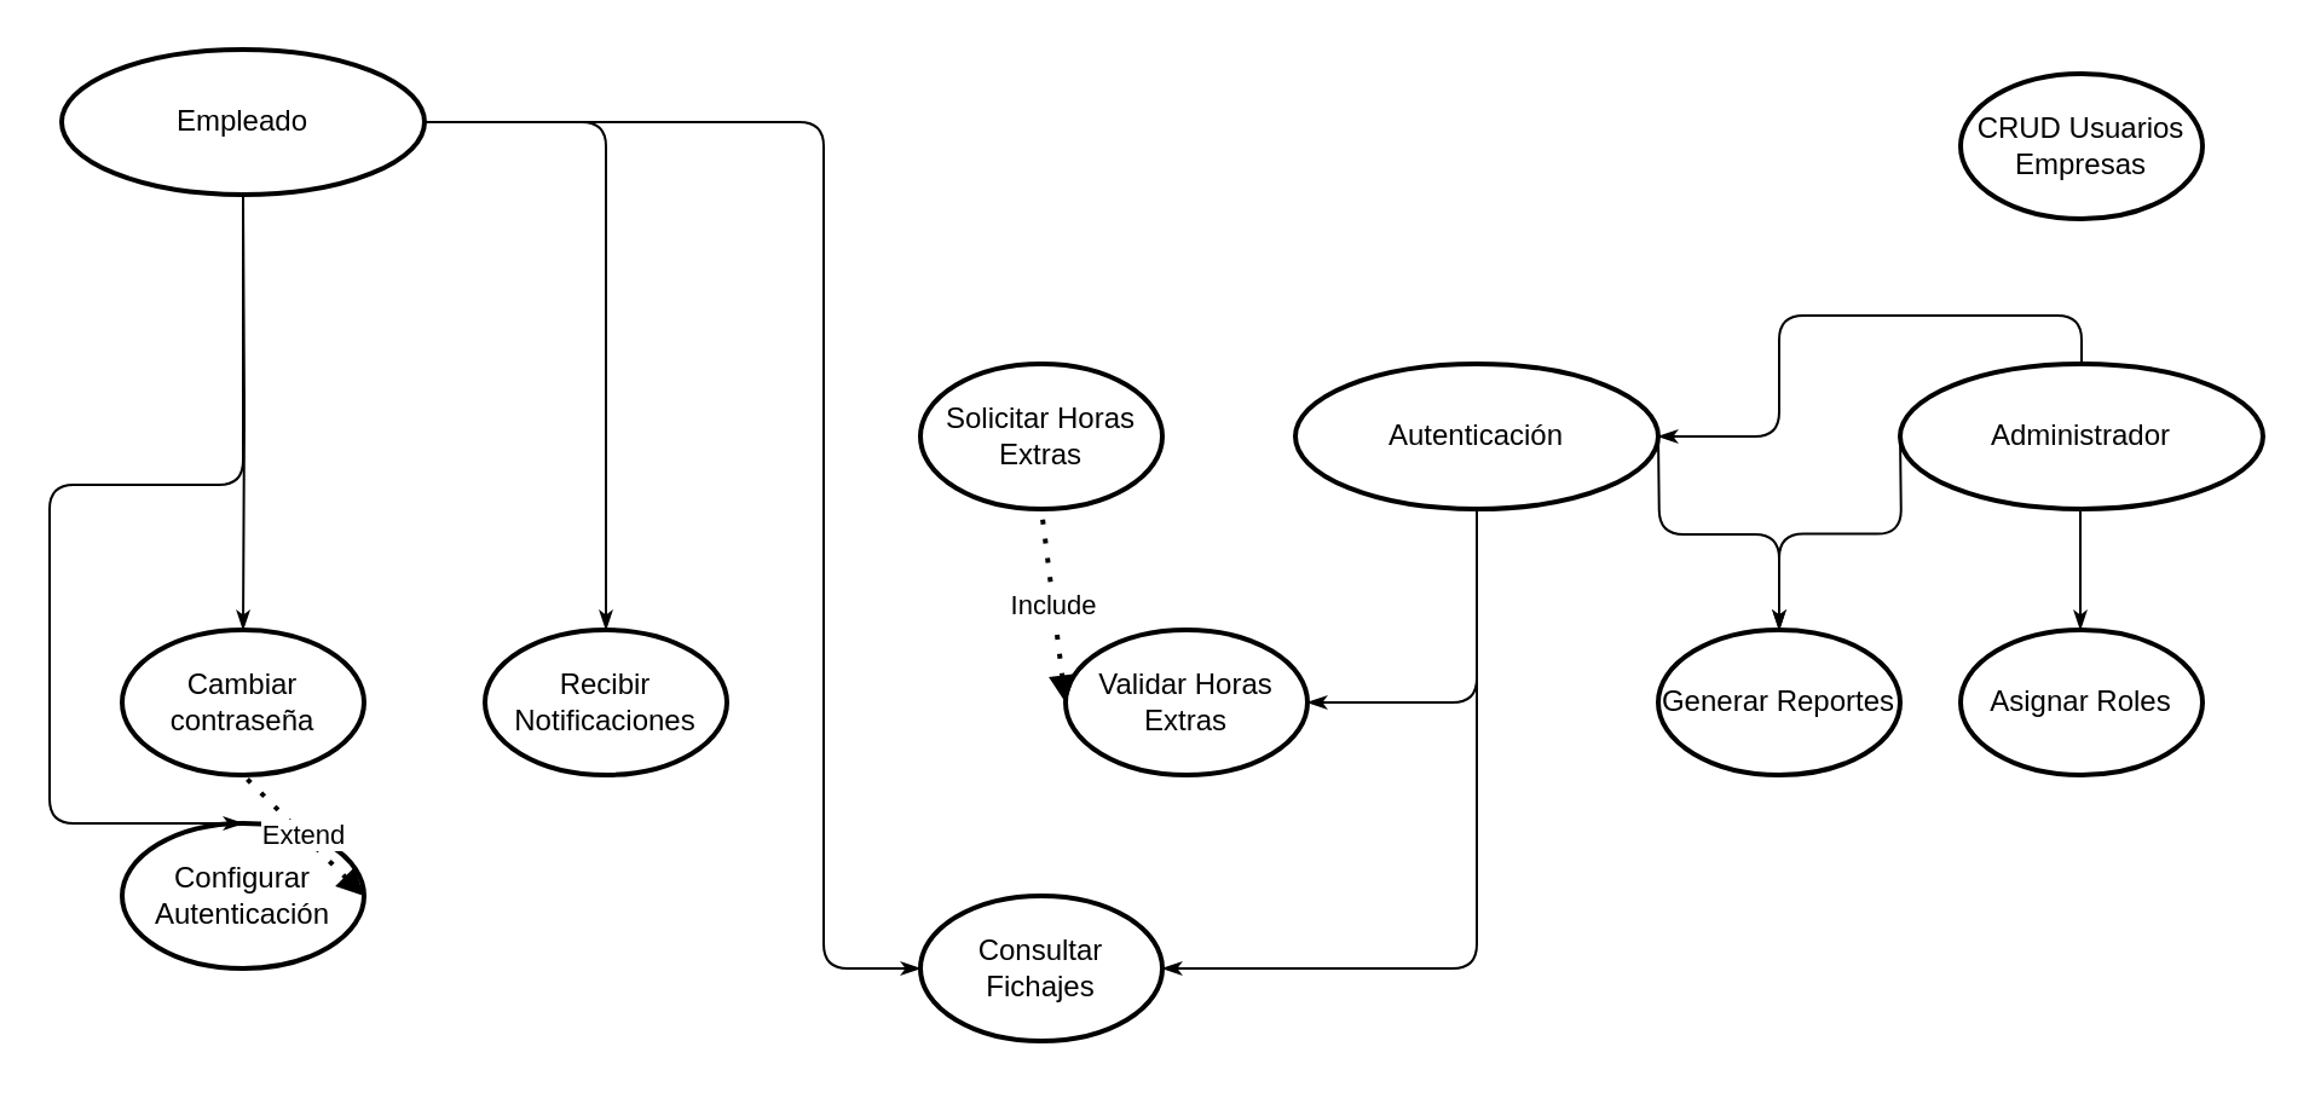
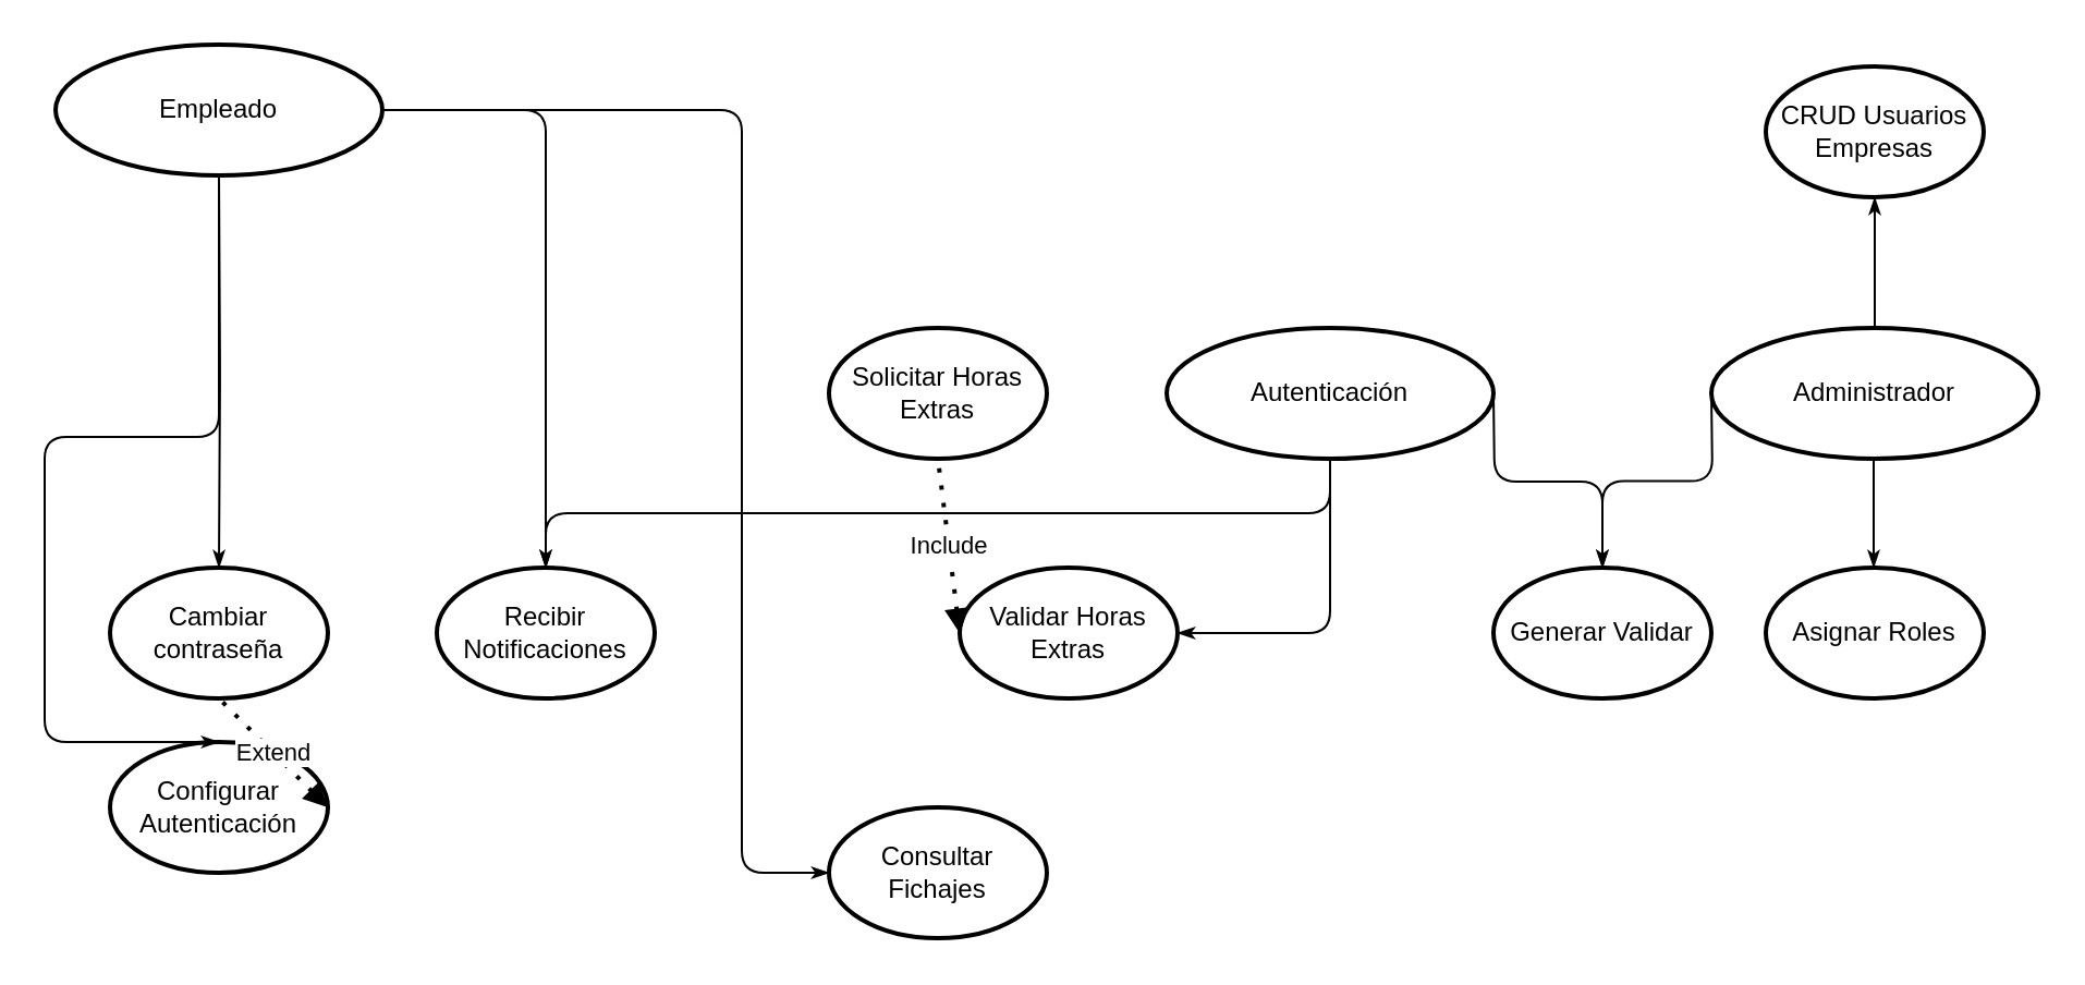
  <mxCell id="0" />
  <mxCell id="1" parent="0" />
  <mxCell id="2" style="edgeStyle=orthogonalEdgeStyle;rounded=1;html=1;labelBackgroundColor=none;startArrow=none;startFill=0;startSize=5;endArrow=classicThin;endFill=1;endSize=5;jettySize=auto;orthogonalLoop=1;strokeColor=#000000;strokeWidth=1;fontFamily=Verdana;fontSize=8;fontColor=#000000;exitX=0.5;exitY=1;exitDx=0;exitDy=0;exitPerimeter=0;entryX=1;entryY=0.5;entryDx=0;entryDy=0;entryPerimeter=0;" edge="1" parent="1" source="16" target="12"><mxGeometry relative="1" as="geometry"><mxPoint x="609.5" y="255" as="sourcePoint" /><mxPoint x="609.5" y="305" as="targetPoint" /></mxGeometry></mxCell>
  <mxCell id="3" style="edgeStyle=orthogonalEdgeStyle;rounded=1;html=1;labelBackgroundColor=none;startArrow=none;startFill=0;startSize=5;endArrow=classicThin;endFill=1;endSize=5;jettySize=auto;orthogonalLoop=1;strokeWidth=1;fontFamily=Verdana;fontSize=8;entryX=0.5;entryY=0;entryDx=0;entryDy=0;entryPerimeter=0;" edge="1" parent="1" target="15"><mxGeometry relative="1" as="geometry"><mxPoint x="685" y="180" as="sourcePoint" /><mxPoint x="685" y="210" as="targetPoint" /></mxGeometry></mxCell>
  <mxCell id="4" style="edgeStyle=orthogonalEdgeStyle;rounded=1;html=1;labelBackgroundColor=none;startArrow=none;startFill=0;startSize=5;endArrow=classicThin;endFill=1;endSize=5;jettySize=auto;orthogonalLoop=1;strokeColor=#000000;strokeWidth=1;fontFamily=Verdana;fontSize=8;fontColor=#000000;" edge="1" parent="1"><mxGeometry relative="1" as="geometry"><mxPoint x="859.5" y="210" as="sourcePoint" /><mxPoint x="859.5" y="260" as="targetPoint" /></mxGeometry></mxCell>
  <mxCell id="5" style="edgeStyle=orthogonalEdgeStyle;rounded=1;html=1;labelBackgroundColor=none;startArrow=none;startFill=0;startSize=5;endArrow=classicThin;endFill=1;endSize=5;jettySize=auto;orthogonalLoop=1;strokeColor=#000000;strokeWidth=1;fontFamily=Verdana;fontSize=8;fontColor=#000000;entryX=0.5;entryY=0;entryDx=0;entryDy=0;entryPerimeter=0;" edge="1" parent="1" target="15"><mxGeometry relative="1" as="geometry"><mxPoint x="785" y="179.5" as="sourcePoint" /><mxPoint x="685" y="179.5" as="targetPoint" /></mxGeometry></mxCell>
  <mxCell id="6" style="edgeStyle=orthogonalEdgeStyle;rounded=1;html=1;labelBackgroundColor=none;startArrow=none;startFill=0;startSize=5;endArrow=classicThin;endFill=1;endSize=5;jettySize=auto;orthogonalLoop=1;strokeWidth=1;fontFamily=Verdana;fontSize=8;exitX=1;exitY=0.5;exitDx=0;exitDy=0;exitPerimeter=0;entryX=0.5;entryY=0;entryDx=0;entryDy=0;entryPerimeter=0;" edge="1" parent="1" source="17" target="11"><mxGeometry relative="1" as="geometry"><Array as="points"><mxPoint x="250" y="50" /></Array><mxPoint x="240" y="130" as="sourcePoint" /><mxPoint x="170" y="190" as="targetPoint" /></mxGeometry></mxCell>
  <mxCell id="7" style="edgeStyle=orthogonalEdgeStyle;rounded=1;html=1;labelBackgroundColor=none;startArrow=none;startFill=0;startSize=5;endArrow=classicThin;endFill=1;endSize=5;jettySize=auto;orthogonalLoop=1;strokeWidth=1;fontFamily=Verdana;fontSize=8;entryX=0.5;entryY=0;entryDx=0;entryDy=0;entryPerimeter=0;" edge="1" parent="1" target="10"><mxGeometry relative="1" as="geometry"><mxPoint x="100" y="80" as="sourcePoint" /><mxPoint x="99.5" y="200" as="targetPoint" /></mxGeometry></mxCell>
  <mxCell id="8" value="Configurar Autenticación" style="strokeWidth=2;html=1;shape=mxgraph.flowchart.start_1;whiteSpace=wrap;" vertex="1" parent="1"><mxGeometry x="50" y="340" width="100" height="60" as="geometry" /></mxCell>
  <mxCell id="9" value="Solicitar Horas Extras" style="strokeWidth=2;html=1;shape=mxgraph.flowchart.start_1;whiteSpace=wrap;" vertex="1" parent="1"><mxGeometry x="380" y="150" width="100" height="60" as="geometry" /></mxCell>
  <mxCell id="10" value="Cambiar contraseña" style="strokeWidth=2;html=1;shape=mxgraph.flowchart.start_1;whiteSpace=wrap;" vertex="1" parent="1"><mxGeometry x="50" y="260" width="100" height="60" as="geometry" /></mxCell>
  <mxCell id="11" value="Recibir Notificaciones" style="strokeWidth=2;html=1;shape=mxgraph.flowchart.start_1;whiteSpace=wrap;" vertex="1" parent="1"><mxGeometry x="200" y="260" width="100" height="60" as="geometry" /></mxCell>
  <mxCell id="12" value="Validar Horas Extras" style="strokeWidth=2;html=1;shape=mxgraph.flowchart.start_1;whiteSpace=wrap;" vertex="1" parent="1"><mxGeometry x="440" y="260" width="100" height="60" as="geometry" /></mxCell>
  <mxCell id="13" value="Asignar Roles" style="strokeWidth=2;html=1;shape=mxgraph.flowchart.start_1;whiteSpace=wrap;" vertex="1" parent="1"><mxGeometry x="810" y="260" width="100" height="60" as="geometry" /></mxCell>
  <mxCell id="14" value="Administrador" style="strokeWidth=2;html=1;shape=mxgraph.flowchart.start_1;whiteSpace=wrap;" vertex="1" parent="1"><mxGeometry x="785" y="150" width="150" height="60" as="geometry" /></mxCell>
- <mxCell id="15" value="Generar Reportes" style="strokeWidth=2;html=1;shape=mxgraph.flowchart.start_1;whiteSpace=wrap;" vertex="1" parent="1"><mxGeometry x="685" y="260" width="100" height="60" as="geometry" /></mxCell>
+ <mxCell id="15" value="Generar Validar" style="strokeWidth=2;html=1;shape=mxgraph.flowchart.start_1;whiteSpace=wrap;" vertex="1" parent="1"><mxGeometry x="685" y="260" width="100" height="60" as="geometry" /></mxCell>
  <mxCell id="16" value="Autenticación" style="strokeWidth=2;html=1;shape=mxgraph.flowchart.start_1;whiteSpace=wrap;" vertex="1" parent="1"><mxGeometry x="535" y="150" width="150" height="60" as="geometry" /></mxCell>
  <mxCell id="17" value="Empleado" style="strokeWidth=2;html=1;shape=mxgraph.flowchart.start_1;whiteSpace=wrap;" vertex="1" parent="1"><mxGeometry x="25" y="20" width="150" height="60" as="geometry" /></mxCell>
  <mxCell id="18" value="" style="endArrow=none;dashed=1;html=1;dashPattern=1 3;strokeWidth=2;rounded=0;entryX=0.5;entryY=1;entryDx=0;entryDy=0;entryPerimeter=0;exitX=0;exitY=0.5;exitDx=0;exitDy=0;exitPerimeter=0;curved=0;startArrow=block;startFill=1;" edge="1" parent="1" source="12" target="9"><mxGeometry width="50" height="50" relative="1" as="geometry"><mxPoint x="370" y="360" as="sourcePoint" /><mxPoint x="420" y="310" as="targetPoint" /></mxGeometry></mxCell>
  <mxCell id="19" value="Include" style="edgeLabel;html=1;align=center;verticalAlign=middle;resizable=0;points=[];" vertex="1" connectable="0" parent="18"><mxGeometry x="0.026" relative="1" as="geometry"><mxPoint as="offset" /></mxGeometry></mxCell>
  <mxCell id="20" style="edgeStyle=orthogonalEdgeStyle;rounded=1;html=1;labelBackgroundColor=none;startArrow=none;startFill=0;startSize=5;endArrow=classicThin;endFill=1;endSize=5;jettySize=auto;orthogonalLoop=1;strokeWidth=1;fontFamily=Verdana;fontSize=8;entryX=0.5;entryY=0;entryDx=0;entryDy=0;entryPerimeter=0;exitX=0.5;exitY=1;exitDx=0;exitDy=0;exitPerimeter=0;" edge="1" parent="1" source="17" target="8"><mxGeometry relative="1" as="geometry"><mxPoint x="75" y="210" as="sourcePoint" /><mxPoint x="-10" y="360" as="targetPoint" /><Array as="points"><mxPoint x="100" y="200" /><mxPoint x="20" y="200" /></Array></mxGeometry></mxCell>
  <mxCell id="21" value="" style="endArrow=none;dashed=1;html=1;dashPattern=1 3;strokeWidth=2;rounded=0;entryX=0.5;entryY=1;entryDx=0;entryDy=0;entryPerimeter=0;exitX=1;exitY=0.5;exitDx=0;exitDy=0;exitPerimeter=0;curved=0;startArrow=block;startFill=1;" edge="1" parent="1" source="8"><mxGeometry width="50" height="50" relative="1" as="geometry"><mxPoint x="250" y="400" as="sourcePoint" /><mxPoint x="100" y="320" as="targetPoint" /></mxGeometry></mxCell>
  <mxCell id="22" value="Extend" style="edgeLabel;html=1;align=center;verticalAlign=middle;resizable=0;points=[];" vertex="1" connectable="0" parent="21"><mxGeometry x="0.026" relative="1" as="geometry"><mxPoint as="offset" /></mxGeometry></mxCell>
  <mxCell id="23" value="Consultar Fichajes" style="strokeWidth=2;html=1;shape=mxgraph.flowchart.start_1;whiteSpace=wrap;" vertex="1" parent="1"><mxGeometry x="380" y="370" width="100" height="60" as="geometry" /></mxCell>
  <mxCell id="24" style="edgeStyle=orthogonalEdgeStyle;rounded=1;html=1;labelBackgroundColor=none;startArrow=none;startFill=0;startSize=5;endArrow=classicThin;endFill=1;endSize=5;jettySize=auto;orthogonalLoop=1;strokeWidth=1;fontFamily=Verdana;fontSize=8;exitX=1;exitY=0.5;exitDx=0;exitDy=0;exitPerimeter=0;entryX=0;entryY=0.5;entryDx=0;entryDy=0;entryPerimeter=0;" edge="1" parent="1" source="17" target="23"><mxGeometry relative="1" as="geometry"><Array as="points"><mxPoint x="340" y="50" /><mxPoint x="340" y="400" /></Array><mxPoint x="185" y="60" as="sourcePoint" /><mxPoint x="260" y="270" as="targetPoint" /></mxGeometry></mxCell>
- <mxCell id="25" style="edgeStyle=orthogonalEdgeStyle;rounded=1;html=1;labelBackgroundColor=none;startArrow=none;startFill=0;startSize=5;endArrow=classicThin;endFill=1;endSize=5;jettySize=auto;orthogonalLoop=1;strokeColor=#000000;strokeWidth=1;fontFamily=Verdana;fontSize=8;fontColor=#000000;exitX=0.5;exitY=1;exitDx=0;exitDy=0;exitPerimeter=0;entryX=1;entryY=0.5;entryDx=0;entryDy=0;entryPerimeter=0;" edge="1" parent="1" source="16" target="23"><mxGeometry relative="1" as="geometry"><mxPoint x="660" y="340" as="sourcePoint" /><mxPoint x="590" y="420" as="targetPoint" /></mxGeometry></mxCell>
+ <mxCell id="25" style="edgeStyle=orthogonalEdgeStyle;rounded=1;html=1;labelBackgroundColor=none;startArrow=none;startFill=0;startSize=5;endArrow=classicThin;endFill=1;endSize=5;jettySize=auto;orthogonalLoop=1;strokeColor=#000000;strokeWidth=1;fontFamily=Verdana;fontSize=8;fontColor=#000000;exitX=0.5;exitY=1;exitDx=0;exitDy=0;exitPerimeter=0;" edge="1" parent="1" source="16" target="11"><mxGeometry relative="1" as="geometry"><mxPoint x="660" y="340" as="sourcePoint" /><mxPoint x="590" y="420" as="targetPoint" /></mxGeometry></mxCell>
  <mxCell id="26" value="CRUD Usuarios&lt;div&gt;Empresas&lt;/div&gt;" style="strokeWidth=2;html=1;shape=mxgraph.flowchart.start_1;whiteSpace=wrap;" vertex="1" parent="1"><mxGeometry x="810" y="30" width="100" height="60" as="geometry" /></mxCell>
- <mxCell id="27" style="edgeStyle=orthogonalEdgeStyle;rounded=1;html=1;labelBackgroundColor=none;startArrow=none;startFill=0;startSize=5;endArrow=classicThin;endFill=1;endSize=5;jettySize=auto;orthogonalLoop=1;strokeColor=#000000;strokeWidth=1;fontFamily=Verdana;fontSize=8;fontColor=#000000;exitX=0.5;exitY=0;exitDx=0;exitDy=0;exitPerimeter=0;" edge="1" parent="1" source="14" target="16"><mxGeometry relative="1" as="geometry"><mxPoint x="869.5" y="220" as="sourcePoint" /><mxPoint x="869.5" y="270" as="targetPoint" /></mxGeometry></mxCell>
+ <mxCell id="27" style="edgeStyle=orthogonalEdgeStyle;rounded=1;html=1;labelBackgroundColor=none;startArrow=none;startFill=0;startSize=5;endArrow=classicThin;endFill=1;endSize=5;jettySize=auto;orthogonalLoop=1;strokeColor=#000000;strokeWidth=1;fontFamily=Verdana;fontSize=8;fontColor=#000000;exitX=0.5;exitY=0;exitDx=0;exitDy=0;exitPerimeter=0;entryX=0.5;entryY=1;entryDx=0;entryDy=0;entryPerimeter=0;" edge="1" parent="1" source="14" target="26"><mxGeometry relative="1" as="geometry"><mxPoint x="869.5" y="220" as="sourcePoint" /><mxPoint x="869.5" y="270" as="targetPoint" /></mxGeometry></mxCell>
